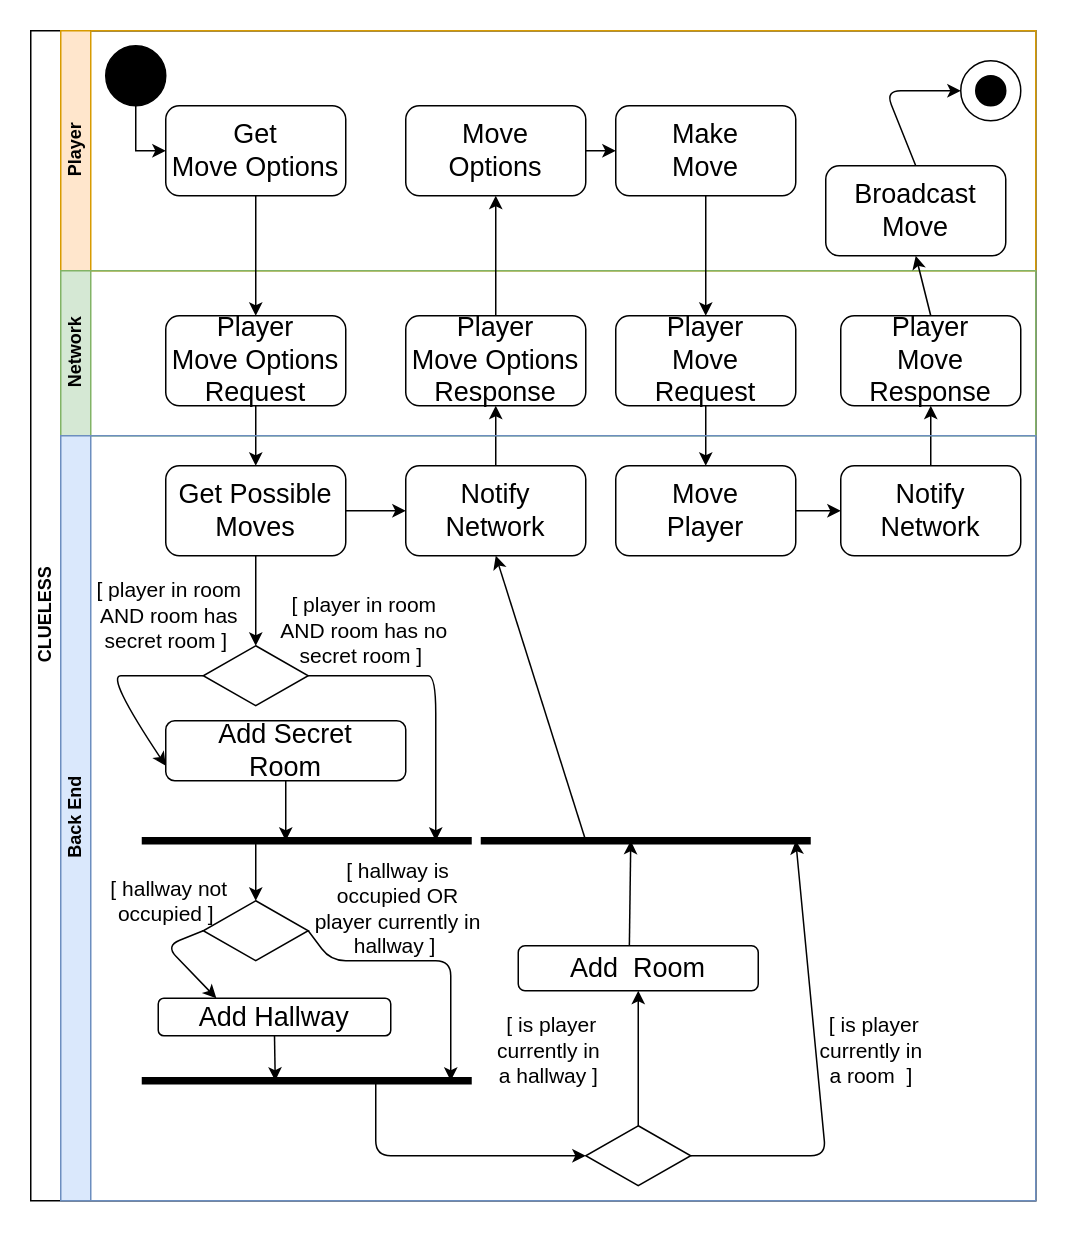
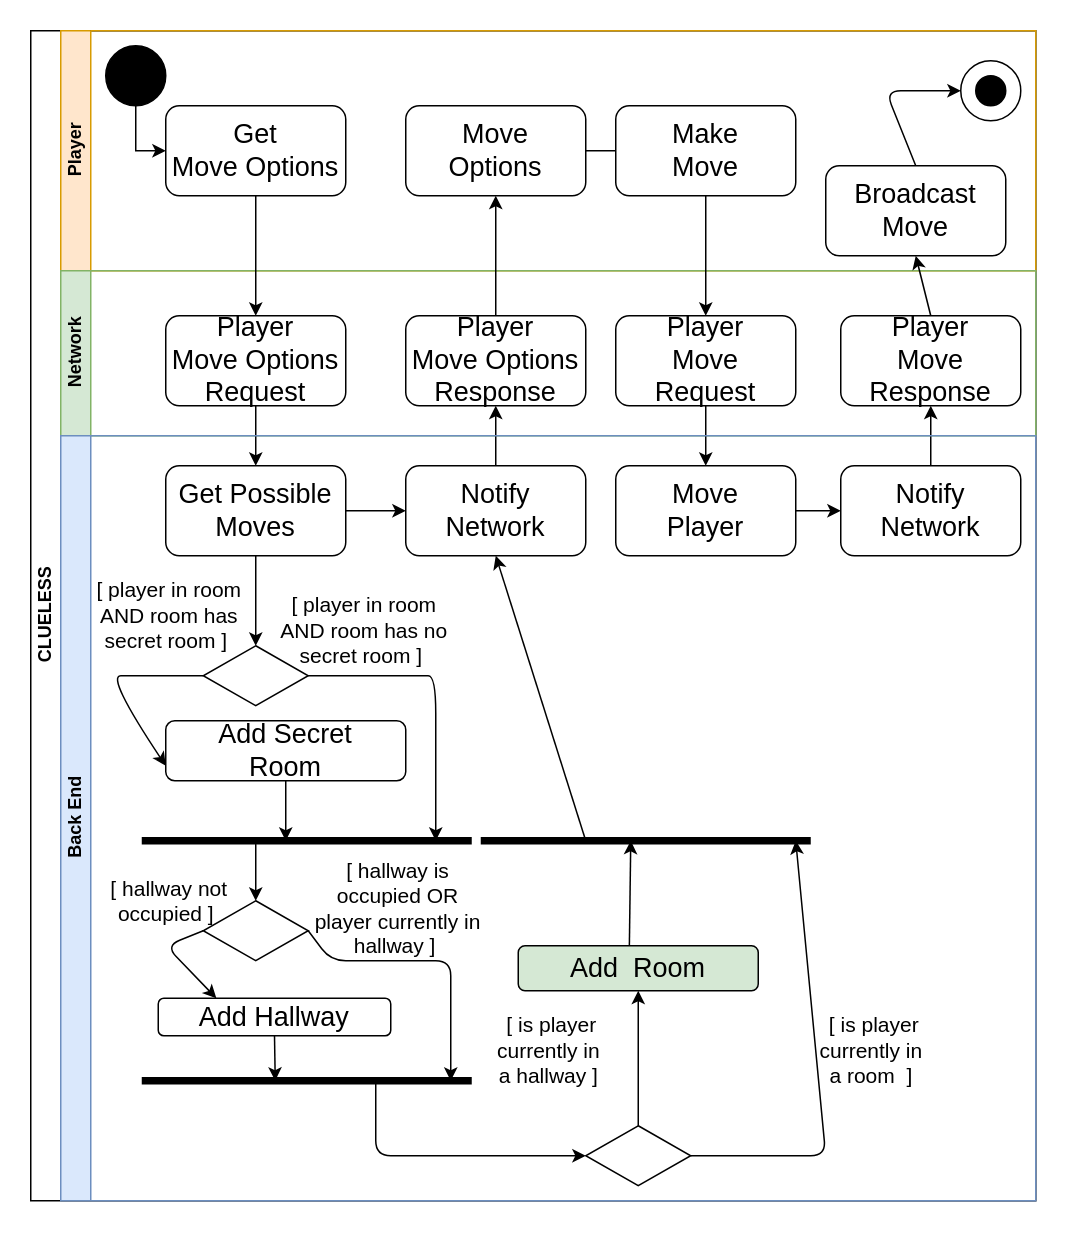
  <mxCell id="0" />
  <mxCell id="1" parent="0" />
  <mxCell id="2" value="CLUELESS" style="swimlane;html=1;childLayout=stackLayout;resizeParent=1;resizeParentMax=0;horizontal=0;startSize=20;horizontalStack=0;" parent="1" vertex="1"><mxGeometry x="20" y="20" width="670" height="780" as="geometry" /></mxCell>
  <mxCell id="3" value="Player" style="swimlane;html=1;startSize=20;horizontal=0;fillColor=#ffe6cc;strokeColor=#d79b00;" parent="2" vertex="1"><mxGeometry x="20" width="650" height="160" as="geometry" /></mxCell>
  <mxCell id="4" value="" style="edgeStyle=orthogonalEdgeStyle;rounded=0;orthogonalLoop=1;jettySize=auto;html=1;entryX=0;entryY=0.5;entryDx=0;entryDy=0;" parent="3" source="5" target="7" edge="1"><mxGeometry relative="1" as="geometry"><mxPoint x="120" y="60" as="targetPoint" /></mxGeometry></mxCell>
  <mxCell id="5" value="" style="ellipse;whiteSpace=wrap;html=1;fillColor=#000000;" parent="3" vertex="1"><mxGeometry x="30" y="10" width="40" height="40" as="geometry" /></mxCell>
  <mxCell id="6" value="" style="ellipse;whiteSpace=wrap;html=1;" parent="3" vertex="1"><mxGeometry x="600" y="20" width="40" height="40" as="geometry" /></mxCell>
  <mxCell id="7" value="&lt;span style=&quot;font-size: 18px&quot;&gt;Get&lt;br&gt;Move Options&lt;br&gt;&lt;/span&gt;" style="rounded=1;whiteSpace=wrap;html=1;fillColor=#FFFFFF;" parent="3" vertex="1"><mxGeometry x="70" y="50" width="120" height="60" as="geometry" /></mxCell>
  <mxCell id="8" value="&lt;font style=&quot;font-size: 18px&quot;&gt;Move&lt;br&gt;Options&lt;/font&gt;" style="rounded=1;whiteSpace=wrap;html=1;fillColor=#FFFFFF;" parent="3" vertex="1"><mxGeometry x="230" y="50" width="120" height="60" as="geometry" /></mxCell>
  <mxCell id="9" value="" style="endArrow=classic;html=1;exitX=0.5;exitY=0;exitDx=0;exitDy=0;entryX=0;entryY=0.5;entryDx=0;entryDy=0;" parent="3" source="12" target="6" edge="1"><mxGeometry width="50" height="50" relative="1" as="geometry"><mxPoint x="550" y="70" as="sourcePoint" /><mxPoint x="570" y="40" as="targetPoint" /><Array as="points"><mxPoint x="550" y="40" /></Array></mxGeometry></mxCell>
  <mxCell id="10" value="" style="ellipse;whiteSpace=wrap;html=1;aspect=fixed;fillColor=#000000;" parent="3" vertex="1"><mxGeometry x="610" y="30" width="20" height="20" as="geometry" /></mxCell>
  <mxCell id="11" value="&lt;span style=&quot;font-size: 18px&quot;&gt;Make&lt;br&gt;&lt;/span&gt;&lt;font style=&quot;font-size: 18px&quot;&gt;Move&lt;/font&gt;" style="rounded=1;whiteSpace=wrap;html=1;fillColor=#FFFFFF;" parent="3" vertex="1"><mxGeometry x="370" y="50" width="120" height="60" as="geometry" /></mxCell>
  <mxCell id="12" value="&lt;span style=&quot;font-size: 18px&quot;&gt;Broadcast&lt;br&gt;&lt;/span&gt;&lt;font style=&quot;font-size: 18px&quot;&gt;Move&lt;/font&gt;" style="rounded=1;whiteSpace=wrap;html=1;fillColor=#FFFFFF;" parent="3" vertex="1"><mxGeometry x="510" y="90" width="120" height="60" as="geometry" /></mxCell>
- <mxCell id="13" value="" style="endArrow=classic;html=1;exitX=1;exitY=0.5;exitDx=0;exitDy=0;entryX=0;entryY=0.5;entryDx=0;entryDy=0;" edge="1" parent="3" source="8" target="11"><mxGeometry width="50" height="50" relative="1" as="geometry"><mxPoint x="250" y="420" as="sourcePoint" /><mxPoint x="300" y="370" as="targetPoint" /></mxGeometry></mxCell>
+ <mxCell id="13" value="" style="endArrow=none;html=1;exitX=1;exitY=0.5;exitDx=0;exitDy=0;entryX=0;entryY=0.5;entryDx=0;entryDy=0;" edge="1" parent="3" source="8" target="11"><mxGeometry width="50" height="50" relative="1" as="geometry"><mxPoint x="250" y="420" as="sourcePoint" /><mxPoint x="300" y="370" as="targetPoint" /></mxGeometry></mxCell>
  <mxCell id="14" value="Network" style="swimlane;html=1;startSize=20;horizontal=0;fillColor=#d5e8d4;strokeColor=#82b366;" parent="2" vertex="1"><mxGeometry x="20" y="160" width="650" height="110" as="geometry" /></mxCell>
  <mxCell id="15" value="&lt;span style=&quot;font-size: 18px&quot;&gt;Player&lt;br&gt;&lt;/span&gt;&lt;font style=&quot;font-size: 18px&quot;&gt;Move Options&lt;br&gt;Request&lt;br&gt;&lt;/font&gt;" style="rounded=1;whiteSpace=wrap;html=1;fillColor=#FFFFFF;" parent="14" vertex="1"><mxGeometry x="70" y="30" width="120" height="60" as="geometry" /></mxCell>
  <mxCell id="16" value="&lt;span style=&quot;font-size: 18px&quot;&gt;Player&lt;br&gt;&lt;/span&gt;&lt;font style=&quot;font-size: 18px&quot;&gt;Move Options&lt;br&gt;Response&lt;br&gt;&lt;/font&gt;" style="rounded=1;whiteSpace=wrap;html=1;fillColor=#FFFFFF;" parent="14" vertex="1"><mxGeometry x="230" y="30" width="120" height="60" as="geometry" /></mxCell>
  <mxCell id="17" value="&lt;span style=&quot;font-size: 18px&quot;&gt;Player&lt;br&gt;&lt;/span&gt;&lt;font style=&quot;font-size: 18px&quot;&gt;Move&lt;br&gt;Request&lt;br&gt;&lt;/font&gt;" style="rounded=1;whiteSpace=wrap;html=1;fillColor=#FFFFFF;" parent="14" vertex="1"><mxGeometry x="370" y="30" width="120" height="60" as="geometry" /></mxCell>
  <mxCell id="18" value="&lt;span style=&quot;font-size: 18px&quot;&gt;Player&lt;br&gt;&lt;/span&gt;&lt;font style=&quot;font-size: 18px&quot;&gt;Move&lt;br&gt;Response&lt;br&gt;&lt;/font&gt;" style="rounded=1;whiteSpace=wrap;html=1;fillColor=#FFFFFF;" parent="14" vertex="1"><mxGeometry x="520" y="30" width="120" height="60" as="geometry" /></mxCell>
  <mxCell id="19" value="" style="endArrow=classic;html=1;exitX=0.5;exitY=1;exitDx=0;exitDy=0;entryX=0.5;entryY=0;entryDx=0;entryDy=0;" parent="2" source="15" target="27" edge="1"><mxGeometry width="50" height="50" relative="1" as="geometry"><mxPoint x="270" y="300" as="sourcePoint" /><mxPoint x="90" y="350" as="targetPoint" /></mxGeometry></mxCell>
  <mxCell id="20" value="" style="endArrow=classic;html=1;exitX=0.5;exitY=1;exitDx=0;exitDy=0;" parent="2" source="7" target="15" edge="1"><mxGeometry width="50" height="50" relative="1" as="geometry"><mxPoint x="270" y="300" as="sourcePoint" /><mxPoint x="320" y="250" as="targetPoint" /></mxGeometry></mxCell>
  <mxCell id="21" value="" style="endArrow=classic;html=1;exitX=0.5;exitY=0;exitDx=0;exitDy=0;entryX=0.5;entryY=1;entryDx=0;entryDy=0;" parent="2" source="16" target="8" edge="1"><mxGeometry width="50" height="50" relative="1" as="geometry"><mxPoint x="160" y="280" as="sourcePoint" /><mxPoint x="380" y="90" as="targetPoint" /></mxGeometry></mxCell>
  <mxCell id="22" value="" style="endArrow=classic;html=1;exitX=0.5;exitY=0;exitDx=0;exitDy=0;entryX=0.5;entryY=1;entryDx=0;entryDy=0;" parent="2" source="28" target="16" edge="1"><mxGeometry width="50" height="50" relative="1" as="geometry"><mxPoint x="300" y="480" as="sourcePoint" /><mxPoint x="380" y="270" as="targetPoint" /><Array as="points" /></mxGeometry></mxCell>
  <mxCell id="23" value="" style="endArrow=classic;html=1;exitX=0.5;exitY=1;exitDx=0;exitDy=0;entryX=0.5;entryY=0;entryDx=0;entryDy=0;" parent="2" source="17" target="30" edge="1"><mxGeometry width="50" height="50" relative="1" as="geometry"><mxPoint x="460" y="330" as="sourcePoint" /><mxPoint x="450" y="360" as="targetPoint" /></mxGeometry></mxCell>
  <mxCell id="24" value="" style="endArrow=classic;html=1;exitX=0.5;exitY=0;exitDx=0;exitDy=0;entryX=0.5;entryY=1;entryDx=0;entryDy=0;" parent="2" source="31" target="18" edge="1"><mxGeometry width="50" height="50" relative="1" as="geometry"><mxPoint x="460" y="280" as="sourcePoint" /><mxPoint x="600" y="280" as="targetPoint" /></mxGeometry></mxCell>
  <mxCell id="25" value="Back End" style="swimlane;html=1;startSize=20;horizontal=0;fillColor=#dae8fc;strokeColor=#6c8ebf;" parent="2" vertex="1"><mxGeometry x="20" y="270" width="650" height="510" as="geometry" /></mxCell>
  <mxCell id="26" value="&lt;span style=&quot;font-size: 14px&quot;&gt;&lt;br&gt;&lt;/span&gt;" style="text;html=1;strokeColor=none;fillColor=none;align=center;verticalAlign=middle;whiteSpace=wrap;rounded=0;" parent="25" vertex="1"><mxGeometry x="100" width="110" height="50" as="geometry" /></mxCell>
  <mxCell id="27" value="&lt;span style=&quot;font-size: 18px&quot;&gt;Get Possible&lt;br&gt;&lt;/span&gt;&lt;font style=&quot;font-size: 18px&quot;&gt;Moves&lt;/font&gt;" style="rounded=1;whiteSpace=wrap;html=1;fillColor=#FFFFFF;" parent="25" vertex="1"><mxGeometry x="70" y="20" width="120" height="60" as="geometry" /></mxCell>
  <mxCell id="28" value="&lt;span style=&quot;font-size: 18px&quot;&gt;Notify&lt;br&gt;&lt;/span&gt;&lt;font style=&quot;font-size: 18px&quot;&gt;Network&lt;/font&gt;" style="rounded=1;whiteSpace=wrap;html=1;fillColor=#FFFFFF;" parent="25" vertex="1"><mxGeometry x="230" y="20" width="120" height="60" as="geometry" /></mxCell>
  <mxCell id="29" value="" style="endArrow=classic;html=1;exitX=1;exitY=0.5;exitDx=0;exitDy=0;" parent="25" source="27" target="28" edge="1"><mxGeometry width="50" height="50" relative="1" as="geometry"><mxPoint x="190" y="50" as="sourcePoint" /><mxPoint x="280" y="50" as="targetPoint" /></mxGeometry></mxCell>
  <mxCell id="30" value="&lt;font style=&quot;font-size: 18px&quot;&gt;Move&lt;br&gt;Player&lt;br&gt;&lt;/font&gt;" style="rounded=1;whiteSpace=wrap;html=1;fillColor=#FFFFFF;" parent="25" vertex="1"><mxGeometry x="370" y="20" width="120" height="60" as="geometry" /></mxCell>
  <mxCell id="31" value="&lt;span style=&quot;font-size: 18px&quot;&gt;Notify&lt;br&gt;&lt;/span&gt;&lt;font style=&quot;font-size: 18px&quot;&gt;Network&lt;/font&gt;" style="rounded=1;whiteSpace=wrap;html=1;fillColor=#FFFFFF;" parent="25" vertex="1"><mxGeometry x="520" y="20" width="120" height="60" as="geometry" /></mxCell>
  <mxCell id="32" value="" style="endArrow=classic;html=1;exitX=1;exitY=0.5;exitDx=0;exitDy=0;entryX=0;entryY=0.5;entryDx=0;entryDy=0;" parent="25" source="30" target="31" edge="1"><mxGeometry width="50" height="50" relative="1" as="geometry"><mxPoint x="440" y="-50" as="sourcePoint" /><mxPoint x="440" y="30" as="targetPoint" /></mxGeometry></mxCell>
  <mxCell id="33" value="" style="rhombus;whiteSpace=wrap;html=1;direction=east;" parent="25" vertex="1"><mxGeometry x="95" y="140" width="70" height="40" as="geometry" /></mxCell>
  <mxCell id="34" value="&lt;font style=&quot;font-size: 14px&quot;&gt;[ player in room AND room has no &lt;br&gt;secret room ]&amp;nbsp;&lt;/font&gt;" style="text;html=1;strokeColor=none;fillColor=none;align=center;verticalAlign=middle;whiteSpace=wrap;rounded=0;" parent="25" vertex="1"><mxGeometry x="140" y="120" width="125" height="20" as="geometry" /></mxCell>
  <mxCell id="35" value="&lt;font style=&quot;font-size: 14px&quot;&gt;[ player in room AND room has &lt;br&gt;secret room ]&amp;nbsp;&lt;/font&gt;" style="text;html=1;strokeColor=none;fillColor=none;align=center;verticalAlign=middle;whiteSpace=wrap;rounded=0;" parent="25" vertex="1"><mxGeometry x="10" y="110" width="125" height="20" as="geometry" /></mxCell>
  <mxCell id="36" value="" style="curved=1;endArrow=classic;html=1;exitX=1;exitY=0.5;exitDx=0;exitDy=0;" parent="25" source="33" edge="1"><mxGeometry width="50" height="50" relative="1" as="geometry"><mxPoint x="260" y="260" as="sourcePoint" /><mxPoint x="250" y="270" as="targetPoint" /><Array as="points"><mxPoint x="240" y="160" /><mxPoint x="250" y="160" /><mxPoint x="250" y="210" /></Array></mxGeometry></mxCell>
  <mxCell id="37" value="" style="curved=1;endArrow=classic;html=1;exitX=0;exitY=0.5;exitDx=0;exitDy=0;" parent="25" source="33" edge="1"><mxGeometry width="50" height="50" relative="1" as="geometry"><mxPoint x="95" y="270" as="sourcePoint" /><mxPoint x="70" y="220" as="targetPoint" /><Array as="points"><mxPoint x="60" y="160" /><mxPoint x="50" y="160" /><mxPoint x="30" y="160" /></Array></mxGeometry></mxCell>
  <mxCell id="38" value="&lt;span style=&quot;font-size: 18px&quot;&gt;Add&amp;nbsp;&lt;/span&gt;&lt;font style=&quot;font-size: 18px&quot;&gt;Secret&lt;br&gt;Room&lt;/font&gt;" style="rounded=1;whiteSpace=wrap;html=1;fillColor=#FFFFFF;" parent="25" vertex="1"><mxGeometry x="70" y="190" width="160" height="40" as="geometry" /></mxCell>
  <mxCell id="39" value="" style="endArrow=none;html=1;strokeWidth=5;" parent="25" edge="1"><mxGeometry width="50" height="50" relative="1" as="geometry"><mxPoint x="54" y="270" as="sourcePoint" /><mxPoint x="274" y="270" as="targetPoint" /></mxGeometry></mxCell>
  <mxCell id="40" value="" style="rhombus;whiteSpace=wrap;html=1;direction=east;" parent="25" vertex="1"><mxGeometry x="95" y="310" width="70" height="40" as="geometry" /></mxCell>
  <mxCell id="41" value="&lt;font style=&quot;font-size: 14px&quot;&gt;[ hallway is&lt;br&gt;occupied OR&lt;br&gt;player currently in&lt;br&gt;hallway ]&amp;nbsp;&lt;/font&gt;" style="text;html=1;strokeColor=none;fillColor=none;align=center;verticalAlign=middle;whiteSpace=wrap;rounded=0;" parent="25" vertex="1"><mxGeometry x="130" y="290" width="190" height="50" as="geometry" /></mxCell>
  <mxCell id="42" value="&lt;span style=&quot;font-size: 18px&quot;&gt;Add H&lt;/span&gt;&lt;span style=&quot;font-size: 18px&quot;&gt;allway&lt;/span&gt;" style="rounded=1;whiteSpace=wrap;html=1;fillColor=#FFFFFF;" parent="25" vertex="1"><mxGeometry x="65" y="375" width="155" height="25" as="geometry" /></mxCell>
  <mxCell id="43" value="" style="endArrow=none;html=1;strokeWidth=5;" parent="25" edge="1"><mxGeometry width="50" height="50" relative="1" as="geometry"><mxPoint x="54" y="430" as="sourcePoint" /><mxPoint x="274" y="430" as="targetPoint" /><Array as="points"><mxPoint x="169" y="430" /></Array></mxGeometry></mxCell>
  <mxCell id="44" value="" style="endArrow=classic;html=1;exitX=0.5;exitY=1;exitDx=0;exitDy=0;" parent="25" source="42" edge="1"><mxGeometry width="50" height="50" relative="1" as="geometry"><mxPoint x="135" y="135" as="sourcePoint" /><mxPoint x="143" y="430" as="targetPoint" /></mxGeometry></mxCell>
  <mxCell id="45" value="" style="endArrow=classic;html=1;exitX=0;exitY=0.5;exitDx=0;exitDy=0;entryX=0.25;entryY=0;entryDx=0;entryDy=0;" parent="25" source="40" target="42" edge="1"><mxGeometry width="50" height="50" relative="1" as="geometry"><mxPoint x="250" y="190" as="sourcePoint" /><mxPoint x="40" y="330" as="targetPoint" /><Array as="points"><mxPoint x="70" y="340" /></Array></mxGeometry></mxCell>
  <mxCell id="46" value="" style="rhombus;whiteSpace=wrap;html=1;direction=east;" parent="25" vertex="1"><mxGeometry x="350" y="460" width="70" height="40" as="geometry" /></mxCell>
  <mxCell id="47" value="&lt;font style=&quot;font-size: 14px&quot;&gt;[ hallway not&lt;br&gt;occupied ]&amp;nbsp;&lt;/font&gt;" style="text;html=1;strokeColor=none;fillColor=none;align=center;verticalAlign=middle;whiteSpace=wrap;rounded=0;" parent="25" vertex="1"><mxGeometry x="10" y="300" width="125" height="20" as="geometry" /></mxCell>
- <mxCell id="48" value="&lt;span style=&quot;font-size: 18px&quot;&gt;Add&amp;nbsp;&amp;nbsp;&lt;/span&gt;&lt;font style=&quot;font-size: 18px&quot;&gt;Room&lt;/font&gt;" style="rounded=1;whiteSpace=wrap;html=1;fillColor=#FFFFFF;" parent="25" vertex="1"><mxGeometry x="305" y="340" width="160" height="30" as="geometry" /></mxCell>
+ <mxCell id="48" value="&lt;span style=&quot;font-size: 18px&quot;&gt;Add&amp;nbsp;&amp;nbsp;&lt;/span&gt;&lt;font style=&quot;font-size: 18px&quot;&gt;Room&lt;/font&gt;" style="rounded=1;whiteSpace=wrap;html=1;fillColor=#d5e8d4;" parent="25" vertex="1"><mxGeometry x="305" y="340" width="160" height="30" as="geometry" /></mxCell>
  <mxCell id="49" value="&lt;font style=&quot;font-size: 14px&quot;&gt;[ is player&lt;br&gt;currently in&amp;nbsp;&lt;br&gt;a room&amp;nbsp; ]&amp;nbsp;&lt;/font&gt;" style="text;html=1;strokeColor=none;fillColor=none;align=center;verticalAlign=middle;whiteSpace=wrap;rounded=0;" parent="25" vertex="1"><mxGeometry x="480" y="400" width="125" height="20" as="geometry" /></mxCell>
  <mxCell id="50" value="&lt;font style=&quot;font-size: 14px&quot;&gt;[ is player&lt;br&gt;currently in&amp;nbsp;&lt;br&gt;a hallway ]&amp;nbsp;&lt;/font&gt;" style="text;html=1;strokeColor=none;fillColor=none;align=center;verticalAlign=middle;whiteSpace=wrap;rounded=0;" parent="25" vertex="1"><mxGeometry x="265" y="400" width="125" height="20" as="geometry" /></mxCell>
  <mxCell id="51" value="" style="endArrow=none;html=1;strokeWidth=5;" parent="25" edge="1"><mxGeometry width="50" height="50" relative="1" as="geometry"><mxPoint x="280" y="270" as="sourcePoint" /><mxPoint x="500" y="270" as="targetPoint" /></mxGeometry></mxCell>
  <mxCell id="52" value="" style="endArrow=classic;html=1;exitX=0.5;exitY=0;exitDx=0;exitDy=0;entryX=0.5;entryY=1;entryDx=0;entryDy=0;" edge="1" parent="2" source="18" target="12"><mxGeometry width="50" height="50" relative="1" as="geometry"><mxPoint x="610" y="300" as="sourcePoint" /><mxPoint x="610" y="260" as="targetPoint" /></mxGeometry></mxCell>
  <mxCell id="53" value="" style="endArrow=classic;html=1;exitX=0.5;exitY=1;exitDx=0;exitDy=0;entryX=0.5;entryY=0;entryDx=0;entryDy=0;" parent="2" source="11" edge="1" target="17"><mxGeometry width="50" height="50" relative="1" as="geometry"><mxPoint x="520" y="285" as="sourcePoint" /><mxPoint x="450" y="150" as="targetPoint" /></mxGeometry></mxCell>
  <mxCell id="54" value="" style="endArrow=classic;html=1;exitX=0.5;exitY=1;exitDx=0;exitDy=0;" parent="1" source="27" edge="1"><mxGeometry width="50" height="50" relative="1" as="geometry"><mxPoint x="290" y="360" as="sourcePoint" /><mxPoint x="170" y="430" as="targetPoint" /></mxGeometry></mxCell>
  <mxCell id="55" value="" style="endArrow=classic;html=1;exitX=0.5;exitY=1;exitDx=0;exitDy=0;" parent="1" source="38" edge="1"><mxGeometry width="50" height="50" relative="1" as="geometry"><mxPoint x="180" y="300" as="sourcePoint" /><mxPoint x="190" y="560" as="targetPoint" /></mxGeometry></mxCell>
  <mxCell id="56" value="" style="endArrow=classic;html=1;" parent="1" edge="1"><mxGeometry width="50" height="50" relative="1" as="geometry"><mxPoint x="170" y="570" as="sourcePoint" /><mxPoint x="170" y="600" as="targetPoint" /><Array as="points"><mxPoint x="170" y="560" /><mxPoint x="170" y="570" /></Array></mxGeometry></mxCell>
  <mxCell id="57" value="" style="endArrow=classic;html=1;exitX=1;exitY=0.5;exitDx=0;exitDy=0;" parent="1" source="40" edge="1"><mxGeometry width="50" height="50" relative="1" as="geometry"><mxPoint x="145" y="630" as="sourcePoint" /><mxPoint x="300" y="720" as="targetPoint" /><Array as="points"><mxPoint x="220" y="640" /><mxPoint x="250" y="640" /><mxPoint x="300" y="640" /></Array></mxGeometry></mxCell>
  <mxCell id="58" value="" style="endArrow=classic;html=1;" parent="1" edge="1"><mxGeometry width="50" height="50" relative="1" as="geometry"><mxPoint x="250" y="720" as="sourcePoint" /><mxPoint x="390" y="770" as="targetPoint" /><Array as="points"><mxPoint x="250" y="770" /></Array></mxGeometry></mxCell>
  <mxCell id="59" value="" style="endArrow=classic;html=1;exitX=0.5;exitY=0;exitDx=0;exitDy=0;" parent="1" source="46" edge="1"><mxGeometry width="50" height="50" relative="1" as="geometry"><mxPoint x="290" y="450" as="sourcePoint" /><mxPoint x="425" y="660" as="targetPoint" /></mxGeometry></mxCell>
  <mxCell id="60" value="" style="endArrow=classic;html=1;exitX=1;exitY=0.5;exitDx=0;exitDy=0;" parent="1" source="46" edge="1"><mxGeometry width="50" height="50" relative="1" as="geometry"><mxPoint x="290" y="460" as="sourcePoint" /><mxPoint x="530" y="560" as="targetPoint" /><Array as="points"><mxPoint x="550" y="770" /></Array></mxGeometry></mxCell>
  <mxCell id="61" value="" style="endArrow=classic;html=1;exitX=0.463;exitY=0;exitDx=0;exitDy=0;exitPerimeter=0;" parent="1" source="48" edge="1"><mxGeometry width="50" height="50" relative="1" as="geometry"><mxPoint x="435" y="760" as="sourcePoint" /><mxPoint x="420" y="560" as="targetPoint" /></mxGeometry></mxCell>
  <mxCell id="62" value="" style="endArrow=classic;html=1;entryX=0.5;entryY=1;entryDx=0;entryDy=0;" parent="1" target="28" edge="1"><mxGeometry width="50" height="50" relative="1" as="geometry"><mxPoint x="390" y="560" as="sourcePoint" /><mxPoint x="340" y="390" as="targetPoint" /></mxGeometry></mxCell>
